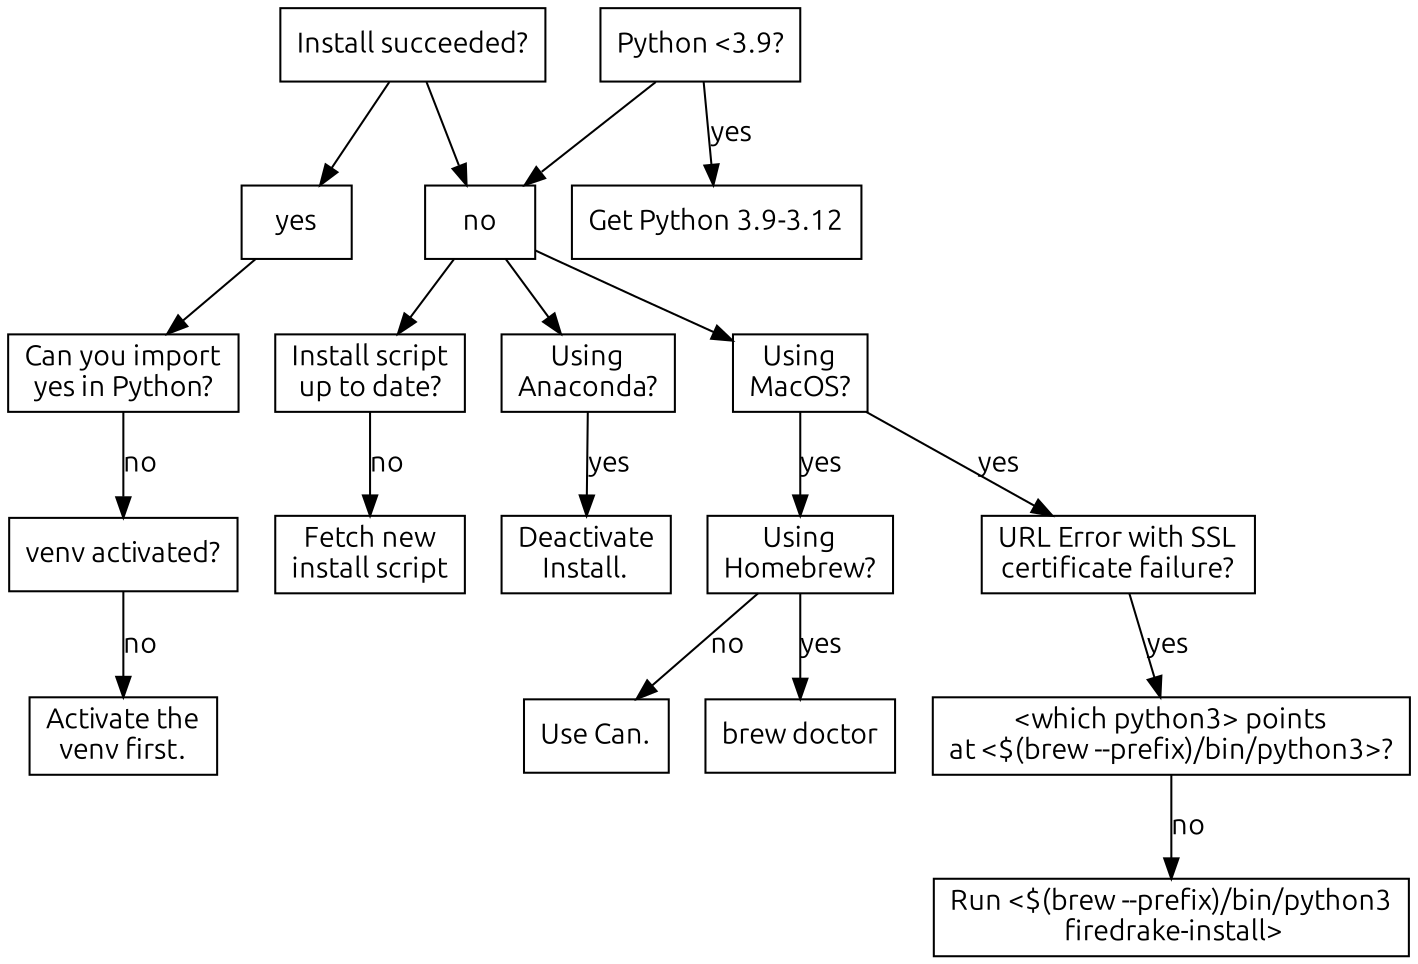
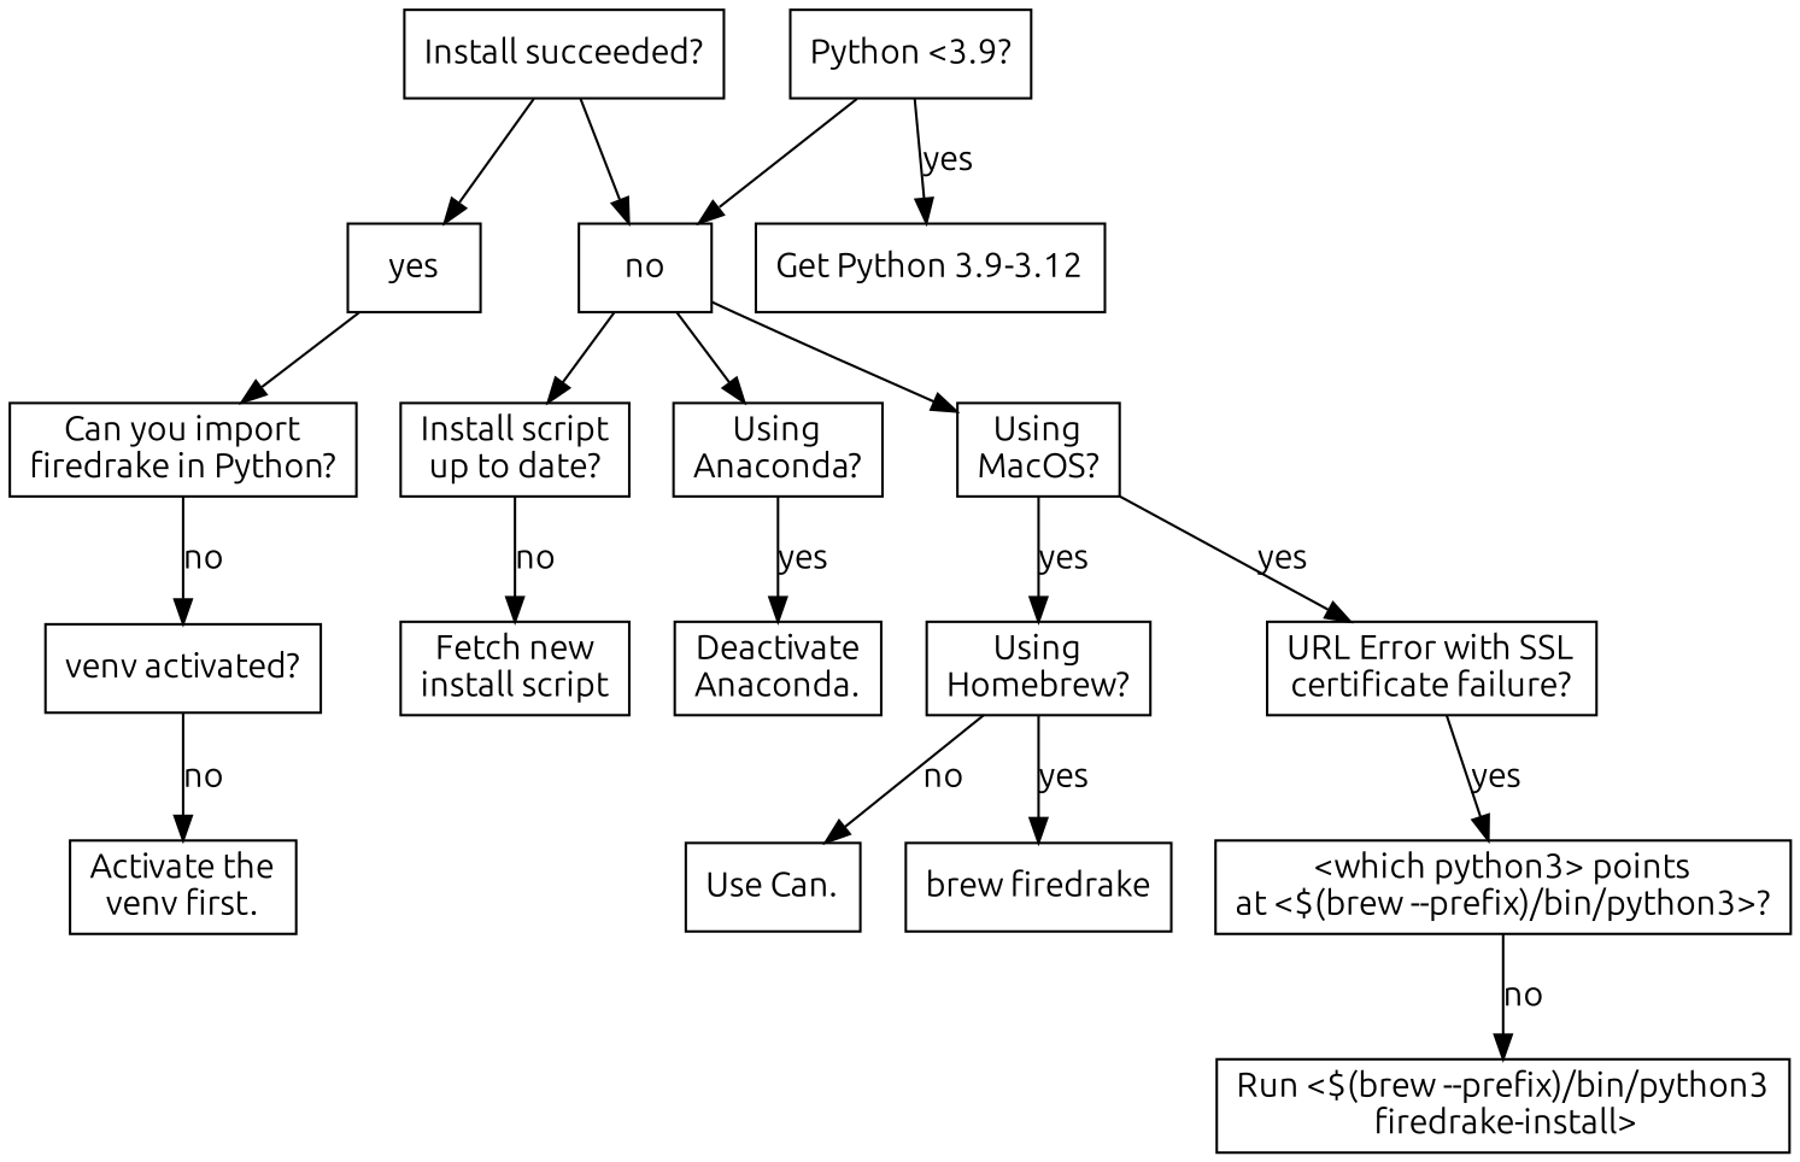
  digraph {
    fontname=Ubuntu
    node [fontname=Ubuntu shape=rect]
    edge [fontname=Ubuntu]
    n1 [label="Install succeeded?"]
    n2 [label=yes]
    n3 [label=no]
-   n4 [label="Can you import\nyes in Python?"]
+   n4 [label="Can you import\nfiredrake in Python?"]
    n5 [label="Install script\nup to date?"]
    n6 [label="Using\nAnaconda?"]
    n7 [label="Using\nMacOS?"]
    n8 [label="venv activated?"]
    n9 [label="Fetch new\ninstall script"]
-   n10 [label="Deactivate\nInstall."]
+   n10 [label="Deactivate\nAnaconda."]
    n11 [label="Python <3.9?"]
    n12 [label="Get Python 3.9-3.12"]
    n13 [label="Using\nHomebrew?"]
    n14 [label="URL Error with SSL\ncertificate failure?"]
    n15 [label="Activate the\nvenv first."]
    n16 [label="Use Can."]
-   n17 [label="brew doctor"]
+   n17 [label="brew firedrake"]
    n18 [label="<which python3> points\nat <$(brew --prefix)/bin/python3>?"]
    n19 [label="Run <$(brew --prefix)/bin/python3\n firedrake-install>"]
    n1 -> n2
    n1 -> n3
    n2 -> n4
    n3 -> n5
    n3 -> n6
    n3 -> n7
    n4 -> n8 [label=no]
    n5 -> n9 [label=no]
    n6 -> n10 [label=yes]
    n7 -> n13 [label=yes]
    n7 -> n14 [label=yes]
    n8 -> n15 [label=no]
    n11 -> n3
    n11 -> n12 [label=yes]
    n13 -> n16 [label=no]
    n13 -> n17 [label=yes]
    n14 -> n18 [label=yes]
    n18 -> n19 [label=no]
  }
